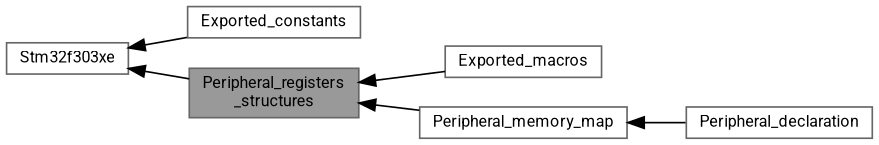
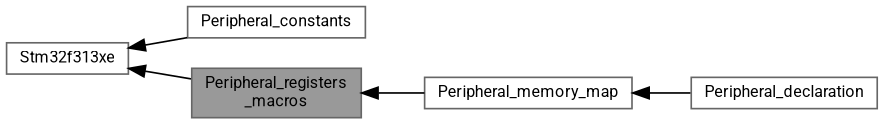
  digraph {
    fontname=Roboto
    rankdir=LR
    node [color=grey40 fillcolor=white fontname=Roboto fontsize=10 shape=box style=filled]
    edge [dir=back fontname=Roboto fontsize=10 labelfontname=Helvetica labelfontsize=10 shape=plaintext style=solid]
-   n1 [height=0.2 label=Exported_constants width=0.4]
-   n2 [height=0.2 label=Exported_macros width=0.4]
+   n1 [height=0.2 label=Peripheral_constants width=0.4]
    n3 [height=0.2 label=Peripheral_declaration width=0.4]
    n4 [height=0.2 label=Peripheral_memory_map width=0.4]
-   n5 [color=gray40 fillcolor=grey60 fontcolor=black height=0.2 label="Peripheral_registers\l_structures" width=0.4]
-   n6 [height=0.2 label=Stm32f303xe width=0.4]
+   n5 [color=gray40 fillcolor=grey60 fontcolor=black height=0.2 label="Peripheral_registers\l_macros" width=0.4]
+   n6 [height=0.2 label=Stm32f313xe width=0.4]
    n4 -> n3
-   n5 -> n2
    n5 -> n4
    n6 -> n1
    n6 -> n5
  }
